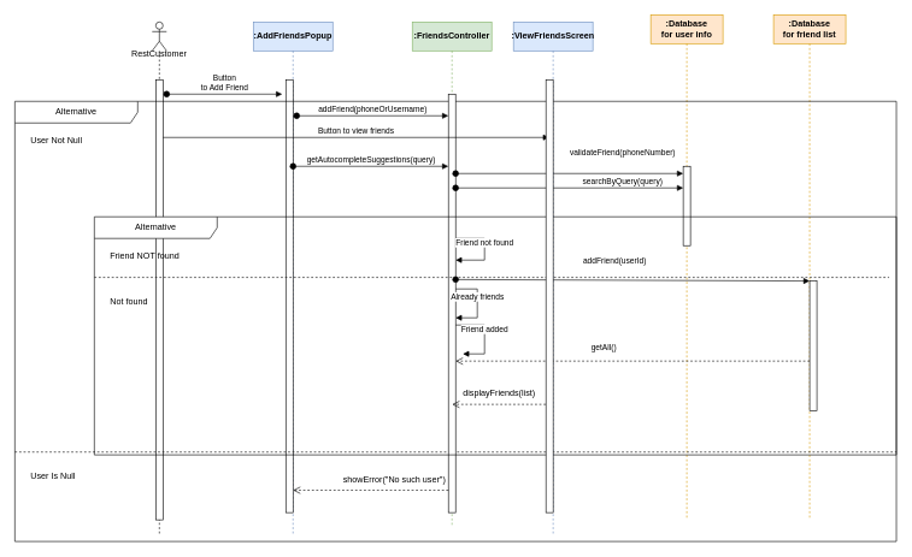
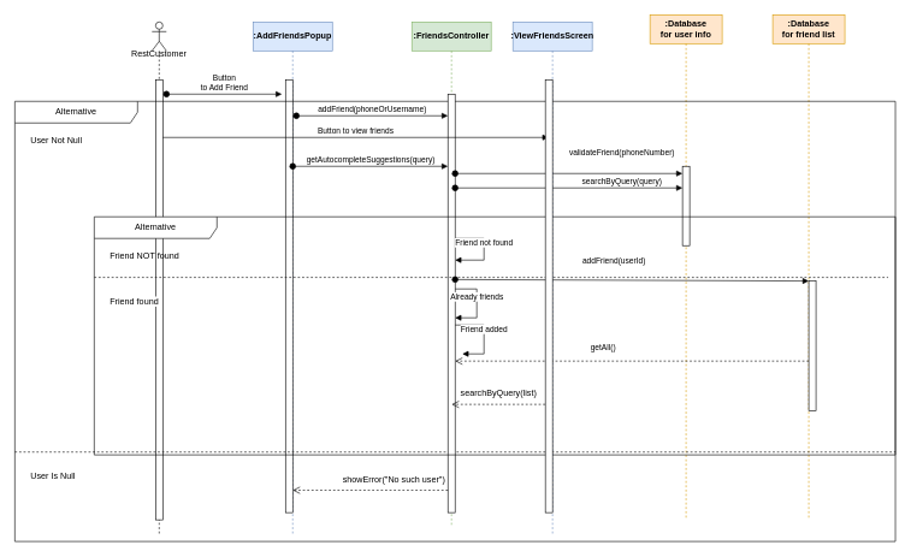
  <mxCell id="0" />
  <mxCell id="1" parent="0" />
  <mxCell id="2" value="&lt;strong data-end=&quot;1178&quot; data-start=&quot;1161&quot;&gt;:AddFriendsPopup&lt;/strong&gt;" style="shape=umlLifeline;perimeter=lifelinePerimeter;whiteSpace=wrap;html=1;container=1;dropTarget=0;collapsible=0;recursiveResize=0;outlineConnect=0;portConstraint=eastwest;newEdgeStyle={&quot;curved&quot;:0,&quot;rounded&quot;:0};fillColor=#dae8fc;strokeColor=#6c8ebf;" vertex="1" parent="1"><mxGeometry x="350" y="30" width="110" height="710" as="geometry" /></mxCell>
  <mxCell id="3" value="" style="html=1;points=[[0,0,0,0,5],[0,1,0,0,-5],[1,0,0,0,5],[1,1,0,0,-5]];perimeter=orthogonalPerimeter;outlineConnect=0;targetShapes=umlLifeline;portConstraint=eastwest;newEdgeStyle={&quot;curved&quot;:0,&quot;rounded&quot;:0};" vertex="1" parent="2"><mxGeometry x="45" y="80" width="10" height="600" as="geometry" /></mxCell>
  <mxCell id="4" value="&lt;strong data-end=&quot;1247&quot; data-start=&quot;1226&quot;&gt;:FriendsController&lt;/strong&gt;" style="shape=umlLifeline;perimeter=lifelinePerimeter;whiteSpace=wrap;html=1;container=1;dropTarget=0;collapsible=0;recursiveResize=0;outlineConnect=0;portConstraint=eastwest;newEdgeStyle={&quot;curved&quot;:0,&quot;rounded&quot;:0};fillColor=#d5e8d4;strokeColor=#82b366;" vertex="1" parent="1"><mxGeometry x="570" y="30" width="110" height="700" as="geometry" /></mxCell>
  <mxCell id="5" value="&lt;strong data-end=&quot;1363&quot; data-start=&quot;1348&quot;&gt;:Database&lt;/strong&gt;&lt;div&gt;&lt;strong data-end=&quot;1363&quot; data-start=&quot;1348&quot;&gt;for friend list&lt;/strong&gt;&lt;/div&gt;" style="shape=umlLifeline;perimeter=lifelinePerimeter;whiteSpace=wrap;html=1;container=1;dropTarget=0;collapsible=0;recursiveResize=0;outlineConnect=0;portConstraint=eastwest;newEdgeStyle={&quot;curved&quot;:0,&quot;rounded&quot;:0};fillColor=#ffe6cc;strokeColor=#d79b00;" vertex="1" parent="1"><mxGeometry x="1070" y="20" width="100" height="700" as="geometry" /></mxCell>
  <mxCell id="6" value="&lt;b&gt;:Database&lt;/b&gt;&lt;div&gt;&lt;b&gt;for user info&lt;/b&gt;&lt;/div&gt;" style="shape=umlLifeline;perimeter=lifelinePerimeter;whiteSpace=wrap;html=1;container=1;dropTarget=0;collapsible=0;recursiveResize=0;outlineConnect=0;portConstraint=eastwest;newEdgeStyle={&quot;curved&quot;:0,&quot;rounded&quot;:0};fillColor=#ffe6cc;strokeColor=#d79b00;" vertex="1" parent="1"><mxGeometry x="900" y="20" width="100" height="700" as="geometry" /></mxCell>
  <mxCell id="7" value="" style="html=1;points=[[0,0,0,0,5],[0,1,0,0,-5],[1,0,0,0,5],[1,1,0,0,-5]];perimeter=orthogonalPerimeter;outlineConnect=0;targetShapes=umlLifeline;portConstraint=eastwest;newEdgeStyle={&quot;curved&quot;:0,&quot;rounded&quot;:0};" vertex="1" parent="6"><mxGeometry x="45" y="210" width="10" height="110" as="geometry" /></mxCell>
  <mxCell id="8" value="Button&lt;br&gt;to Add Friend" style="html=1;verticalAlign=bottom;startArrow=oval;startFill=1;endArrow=block;startSize=8;curved=0;rounded=0;" edge="1" parent="1"><mxGeometry x="0.003" width="60" relative="1" as="geometry"><mxPoint x="230" y="130" as="sourcePoint" /><mxPoint x="390" y="130" as="targetPoint" /><mxPoint as="offset" /></mxGeometry></mxCell>
  <mxCell id="9" value="addFriend(phoneOrUsername)" style="html=1;verticalAlign=bottom;startArrow=oval;startFill=1;endArrow=block;startSize=8;curved=0;rounded=0;" edge="1" parent="1"><mxGeometry x="0.001" width="60" relative="1" as="geometry"><mxPoint x="410" y="160" as="sourcePoint" /><mxPoint x="620" y="160" as="targetPoint" /><mxPoint as="offset" /></mxGeometry></mxCell>
  <mxCell id="10" value="addFriend(userId)" style="html=1;verticalAlign=bottom;startArrow=oval;startFill=1;endArrow=block;startSize=8;curved=0;rounded=0;" edge="1" parent="1"><mxGeometry y="223" width="60" relative="1" as="geometry"><mxPoint x="1059.447" y="448" as="sourcePoint" /><mxPoint x="1059.447" y="448" as="targetPoint" /><mxPoint x="-209" y="-78" as="offset" /></mxGeometry></mxCell>
  <mxCell id="11" value="getAll()" style="html=1;verticalAlign=bottom;endArrow=open;dashed=1;endSize=8;curved=0;rounded=0;" edge="1" parent="1" target="18"><mxGeometry x="0.163" y="-10" relative="1" as="geometry"><mxPoint x="1120" y="500" as="sourcePoint" /><mxPoint x="620.087" y="500" as="targetPoint" /><mxPoint as="offset" /><Array as="points"><mxPoint x="820" y="500" /></Array></mxGeometry></mxCell>
  <mxCell id="12" value="" style="shape=umlLifeline;perimeter=lifelinePerimeter;whiteSpace=wrap;html=1;container=1;dropTarget=0;collapsible=0;recursiveResize=0;outlineConnect=0;portConstraint=eastwest;newEdgeStyle={&quot;curved&quot;:0,&quot;rounded&quot;:0};participant=umlActor;" vertex="1" parent="1"><mxGeometry x="210" y="30" width="20" height="710" as="geometry" /></mxCell>
  <mxCell id="13" value="" style="html=1;points=[[0,0,0,0,5],[0,1,0,0,-5],[1,0,0,0,5],[1,1,0,0,-5]];perimeter=orthogonalPerimeter;outlineConnect=0;targetShapes=umlLifeline;portConstraint=eastwest;newEdgeStyle={&quot;curved&quot;:0,&quot;rounded&quot;:0};" vertex="1" parent="12"><mxGeometry x="5" y="80" width="10" height="610" as="geometry" /></mxCell>
  <mxCell id="14" value="&lt;span style=&quot;text-wrap-mode: nowrap;&quot;&gt;RestCustomer&lt;/span&gt;" style="text;html=1;align=center;verticalAlign=middle;whiteSpace=wrap;rounded=0;" vertex="1" parent="1"><mxGeometry x="190" y="60" width="60" height="30" as="geometry" /></mxCell>
  <mxCell id="15" value="Alternative" style="shape=umlFrame;whiteSpace=wrap;html=1;pointerEvents=0;recursiveResize=0;container=1;collapsible=0;width=170;" vertex="1" parent="1"><mxGeometry x="20" y="140" width="1220" height="610" as="geometry" /></mxCell>
  <mxCell id="16" value="User Not Null" style="text;html=1;" vertex="1" parent="15"><mxGeometry width="100" height="20" relative="1" as="geometry"><mxPoint x="20" y="40" as="offset" /></mxGeometry></mxCell>
  <mxCell id="17" value="User Is Null" style="line;strokeWidth=1;dashed=1;labelPosition=center;verticalLabelPosition=bottom;align=left;verticalAlign=top;spacingLeft=20;spacingTop=15;html=1;whiteSpace=wrap;" vertex="1" parent="15"><mxGeometry y="481" width="1220" height="10" as="geometry" /></mxCell>
  <mxCell id="18" value="" style="html=1;points=[[0,0,0,0,5],[0,1,0,0,-5],[1,0,0,0,5],[1,1,0,0,-5]];perimeter=orthogonalPerimeter;outlineConnect=0;targetShapes=umlLifeline;portConstraint=eastwest;newEdgeStyle={&quot;curved&quot;:0,&quot;rounded&quot;:0};" vertex="1" parent="15"><mxGeometry x="600" y="-10" width="10" height="580" as="geometry" /></mxCell>
  <mxCell id="19" value="Alternative" style="shape=umlFrame;whiteSpace=wrap;html=1;pointerEvents=0;recursiveResize=0;container=1;collapsible=0;width=170;" vertex="1" parent="15"><mxGeometry x="110" y="160" width="1110" height="330" as="geometry" /></mxCell>
  <mxCell id="20" value="Friend NOT found" style="text;html=1;" vertex="1" parent="19"><mxGeometry width="100" height="20" relative="1" as="geometry"><mxPoint x="20" y="40" as="offset" /></mxGeometry></mxCell>
- <mxCell id="21" value="Not found" style="line;strokeWidth=1;dashed=1;labelPosition=center;verticalLabelPosition=bottom;align=left;verticalAlign=top;spacingLeft=20;spacingTop=15;html=1;whiteSpace=wrap;" vertex="1" parent="19"><mxGeometry y="79" width="1100" height="10" as="geometry" /></mxCell>
- <mxCell id="22" value="displayFriends(list)" style="text;html=1;align=center;verticalAlign=middle;resizable=0;points=[];autosize=1;strokeColor=none;fillColor=none;" vertex="1" parent="19"><mxGeometry x="500" y="230" width="120" height="30" as="geometry" /></mxCell>
+ <mxCell id="21" value="Friend found" style="line;strokeWidth=1;dashed=1;labelPosition=center;verticalLabelPosition=bottom;align=left;verticalAlign=top;spacingLeft=20;spacingTop=15;html=1;whiteSpace=wrap;" vertex="1" parent="19"><mxGeometry y="79" width="1100" height="10" as="geometry" /></mxCell>
+ <mxCell id="22" value="searchByQuery(list)" style="text;html=1;align=center;verticalAlign=middle;resizable=0;points=[];autosize=1;strokeColor=none;fillColor=none;" vertex="1" parent="19"><mxGeometry x="500" y="230" width="120" height="30" as="geometry" /></mxCell>
  <mxCell id="23" value="" style="html=1;points=[[0,0,0,0,5],[0,1,0,0,-5],[1,0,0,0,5],[1,1,0,0,-5]];perimeter=orthogonalPerimeter;outlineConnect=0;targetShapes=umlLifeline;portConstraint=eastwest;newEdgeStyle={&quot;curved&quot;:0,&quot;rounded&quot;:0};" vertex="1" parent="19"><mxGeometry x="990" y="89" width="10" height="180" as="geometry" /></mxCell>
  <mxCell id="24" value="" style="html=1;verticalAlign=bottom;endArrow=open;dashed=1;endSize=8;curved=0;rounded=0;" edge="1" parent="19"><mxGeometry relative="1" as="geometry"><mxPoint x="624.75" y="260" as="sourcePoint" /><mxPoint x="495.25" y="260" as="targetPoint" /></mxGeometry></mxCell>
  <mxCell id="25" value="Friend not found" style="html=1;verticalAlign=bottom;endArrow=block;curved=0;rounded=0;" edge="1" parent="19" target="18"><mxGeometry width="80" relative="1" as="geometry"><mxPoint x="500" y="30" as="sourcePoint" /><mxPoint x="590" y="40" as="targetPoint" /><Array as="points"><mxPoint x="540" y="30" /><mxPoint x="540" y="60" /></Array></mxGeometry></mxCell>
  <mxCell id="26" value="Friend added" style="html=1;verticalAlign=bottom;endArrow=block;curved=0;rounded=0;elbow=vertical;" edge="1" parent="19"><mxGeometry width="80" relative="1" as="geometry"><mxPoint x="500" y="150" as="sourcePoint" /><mxPoint x="510" y="190" as="targetPoint" /><Array as="points"><mxPoint x="540" y="150" /><mxPoint x="540" y="190" /></Array></mxGeometry></mxCell>
  <mxCell id="27" value="" style="html=1;verticalAlign=bottom;endArrow=open;dashed=1;endSize=8;curved=0;rounded=0;" edge="1" parent="15" target="3"><mxGeometry x="0.0" relative="1" as="geometry"><mxPoint x="600" y="539" as="sourcePoint" /><mxPoint x="400" y="539" as="targetPoint" /><mxPoint as="offset" /></mxGeometry></mxCell>
  <mxCell id="28" value="showError(&quot;No such user&quot;)" style="text;html=1;align=center;verticalAlign=middle;resizable=0;points=[];autosize=1;strokeColor=none;fillColor=none;" vertex="1" parent="15"><mxGeometry x="440" y="510" width="170" height="30" as="geometry" /></mxCell>
  <mxCell id="29" value="" style="html=1;verticalAlign=bottom;startArrow=oval;startFill=1;endArrow=block;startSize=8;curved=0;rounded=0;exitX=1;exitY=0.443;exitDx=0;exitDy=0;exitPerimeter=0;" edge="1" parent="15" source="18" target="23"><mxGeometry width="60" relative="1" as="geometry"><mxPoint x="620" y="247" as="sourcePoint" /><mxPoint x="1020" y="247" as="targetPoint" /></mxGeometry></mxCell>
  <mxCell id="30" value="validateFriend(phoneNumber)" style="html=1;verticalAlign=bottom;startArrow=oval;startFill=1;endArrow=block;startSize=8;curved=0;rounded=0;" edge="1" parent="15"><mxGeometry x="0.46" y="20" width="60" relative="1" as="geometry"><mxPoint x="610" y="100" as="sourcePoint" /><mxPoint x="925" y="100" as="targetPoint" /><mxPoint x="1" as="offset" /></mxGeometry></mxCell>
  <mxCell id="31" value="Button to view friends" style="html=1;verticalAlign=bottom;endArrow=block;curved=0;rounded=0;" edge="1" parent="15"><mxGeometry width="80" relative="1" as="geometry"><mxPoint x="205" y="50" as="sourcePoint" /><mxPoint x="739.5" y="50" as="targetPoint" /></mxGeometry></mxCell>
  <mxCell id="32" value="searchByQuery(query)" style="html=1;verticalAlign=bottom;startArrow=oval;startFill=1;endArrow=block;startSize=8;curved=0;rounded=0;" edge="1" parent="15"><mxGeometry x="0.46" width="60" relative="1" as="geometry"><mxPoint x="610" y="120" as="sourcePoint" /><mxPoint x="925" y="120" as="targetPoint" /><mxPoint x="1" as="offset" /></mxGeometry></mxCell>
  <mxCell id="33" value="Already friends" style="html=1;verticalAlign=bottom;endArrow=block;curved=0;rounded=0;elbow=vertical;" edge="1" parent="15" source="18" target="18"><mxGeometry width="80" relative="1" as="geometry"><mxPoint x="625" y="290" as="sourcePoint" /><mxPoint x="705" y="290" as="targetPoint" /><Array as="points"><mxPoint x="640" y="300" /></Array></mxGeometry></mxCell>
  <mxCell id="34" value="&lt;strong data-end=&quot;1178&quot; data-start=&quot;1161&quot;&gt;:ViewFriendsScreen&lt;/strong&gt;" style="shape=umlLifeline;perimeter=lifelinePerimeter;whiteSpace=wrap;html=1;container=1;dropTarget=0;collapsible=0;recursiveResize=0;outlineConnect=0;portConstraint=eastwest;newEdgeStyle={&quot;curved&quot;:0,&quot;rounded&quot;:0};fillColor=#dae8fc;strokeColor=#6c8ebf;" vertex="1" parent="1"><mxGeometry x="710" y="30" width="110" height="710" as="geometry" /></mxCell>
  <mxCell id="35" value="" style="html=1;points=[[0,0,0,0,5],[0,1,0,0,-5],[1,0,0,0,5],[1,1,0,0,-5]];perimeter=orthogonalPerimeter;outlineConnect=0;targetShapes=umlLifeline;portConstraint=eastwest;newEdgeStyle={&quot;curved&quot;:0,&quot;rounded&quot;:0};" vertex="1" parent="34"><mxGeometry x="45" y="80" width="10" height="600" as="geometry" /></mxCell>
  <mxCell id="36" value="getAutocompleteSuggestions(query)" style="html=1;verticalAlign=bottom;startArrow=oval;startFill=1;endArrow=block;startSize=8;curved=0;rounded=0;" edge="1" parent="1" source="3" target="18"><mxGeometry width="60" relative="1" as="geometry"><mxPoint x="410" y="220" as="sourcePoint" /><mxPoint x="470" y="230" as="targetPoint" /><Array as="points"><mxPoint x="500" y="230" /></Array></mxGeometry></mxCell>
